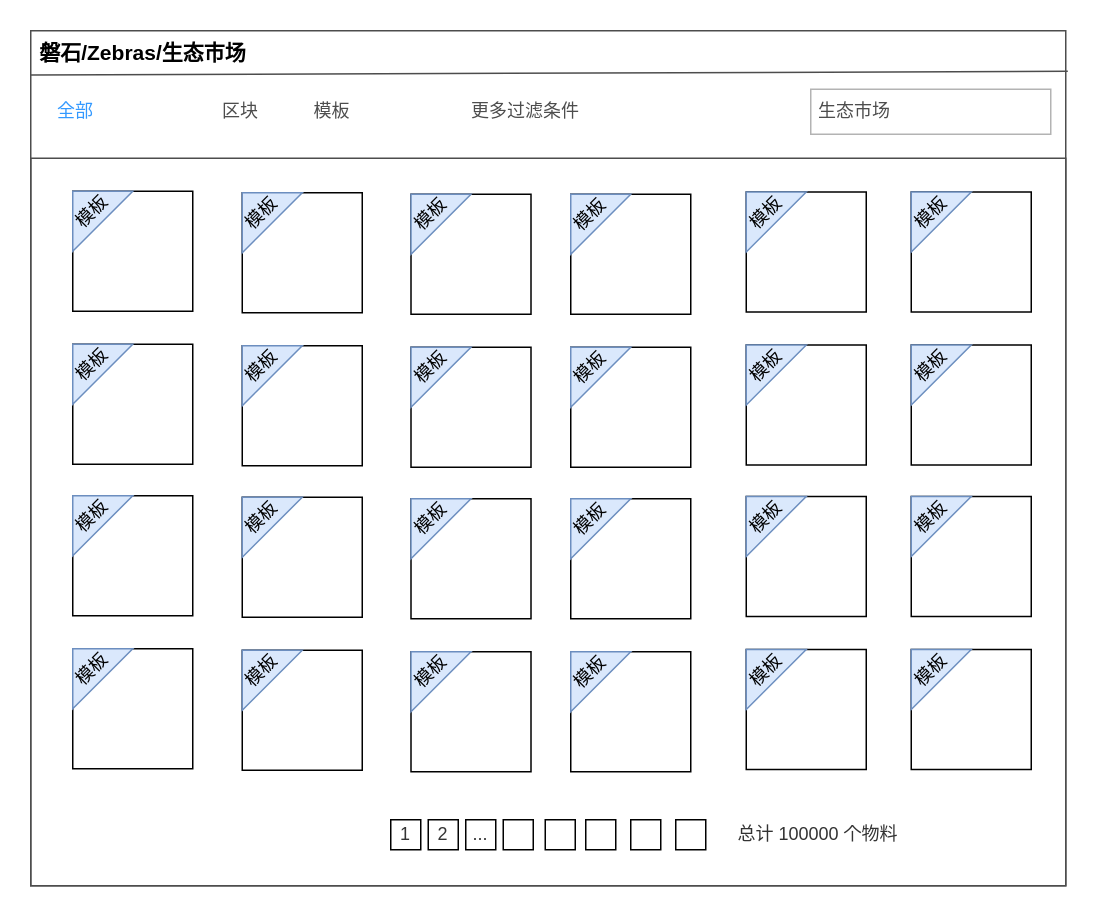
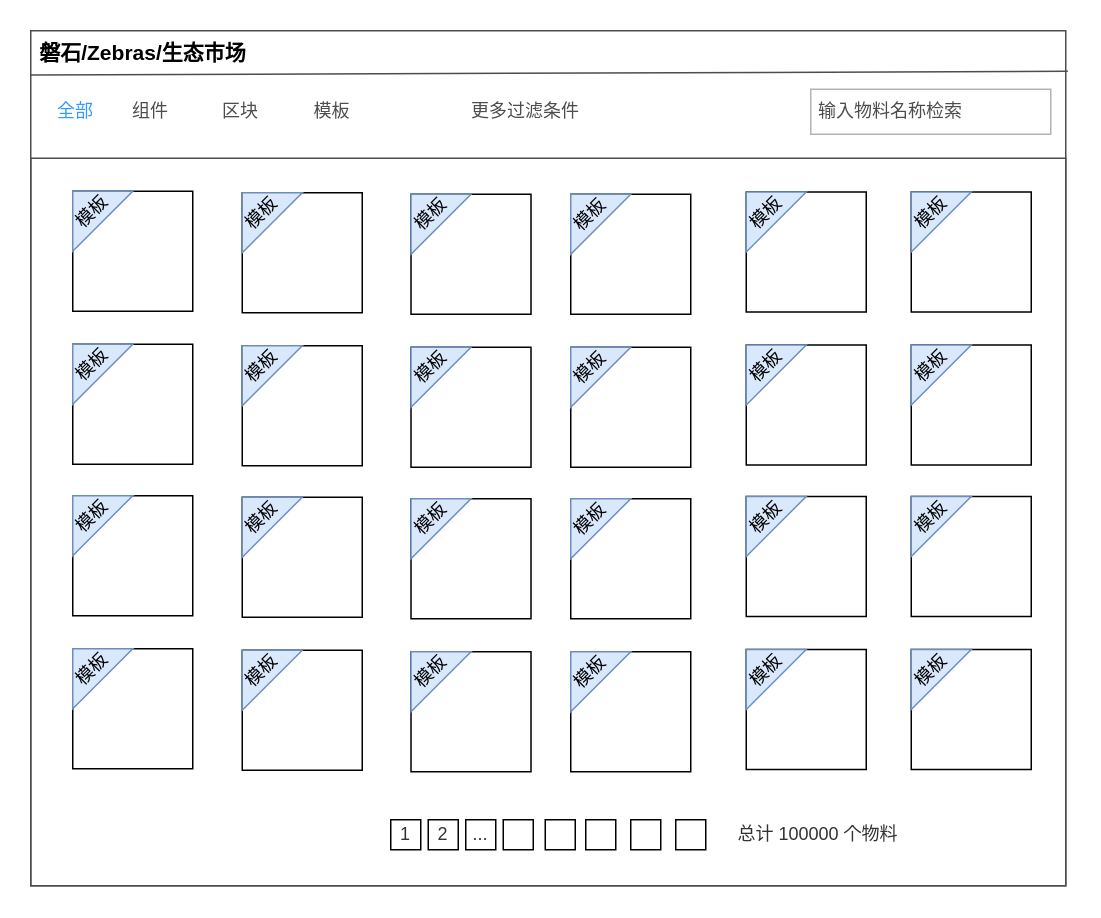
  <mxCell id="0" />
  <mxCell id="1" parent="0" />
  <mxCell id="2" value="" style="rounded=0;whiteSpace=wrap;html=1;fillColor=none;strokeColor=#4D4D4D;shadow=0;" vertex="1" parent="1"><mxGeometry x="20" y="20" width="690" height="570" as="geometry" /></mxCell>
  <mxCell id="3" value="" style="rounded=0;whiteSpace=wrap;html=1;fillColor=none;strokeColor=#4D4D4D;shadow=0;" vertex="1" parent="1"><mxGeometry x="20" y="105" width="690" height="485" as="geometry" /></mxCell>
  <mxCell id="4" value="磐石/Zebras/生态市场" style="text;html=1;align=center;verticalAlign=middle;whiteSpace=wrap;rounded=0;fontSize=14;fontStyle=1;shadow=0;" vertex="1" parent="1"><mxGeometry x="20" y="20" width="150" height="30" as="geometry" /></mxCell>
- <mxCell id="5" value="&lt;font color=&quot;#4d4d4d&quot;&gt;&amp;nbsp;生态市场&lt;/font&gt;" style="text;html=1;align=left;verticalAlign=middle;whiteSpace=wrap;rounded=0;strokeColor=#B3B3B3;shadow=0;" vertex="1" parent="1"><mxGeometry x="540" y="59" width="160" height="30" as="geometry" /></mxCell>
+ <mxCell id="5" value="&lt;font color=&quot;#4d4d4d&quot;&gt;&amp;nbsp;输入物料名称检索&lt;/font&gt;" style="text;html=1;align=left;verticalAlign=middle;whiteSpace=wrap;rounded=0;strokeColor=#B3B3B3;shadow=0;" vertex="1" parent="1"><mxGeometry x="540" y="59" width="160" height="30" as="geometry" /></mxCell>
  <mxCell id="6" value="全部" style="text;html=1;align=center;verticalAlign=middle;whiteSpace=wrap;rounded=0;fontColor=#3399FF;shadow=0;" vertex="1" parent="1"><mxGeometry x="20" y="59" width="60" height="30" as="geometry" /></mxCell>
+ <mxCell id="7" value="组件" style="text;html=1;align=center;verticalAlign=middle;whiteSpace=wrap;rounded=0;fontColor=#4D4D4D;shadow=0;" vertex="1" parent="1"><mxGeometry x="80" y="59" width="40" height="30" as="geometry" /></mxCell>
  <mxCell id="8" value="&lt;font&gt;区块&lt;/font&gt;" style="text;html=1;align=center;verticalAlign=middle;whiteSpace=wrap;rounded=0;shadow=0;fontColor=#4D4D4D;" vertex="1" parent="1"><mxGeometry x="140" y="59" width="40" height="30" as="geometry" /></mxCell>
  <mxCell id="9" value="&lt;font&gt;模板&lt;/font&gt;" style="text;html=1;align=center;verticalAlign=middle;whiteSpace=wrap;rounded=0;shadow=0;fontColor=#4D4D4D;" vertex="1" parent="1"><mxGeometry x="201" y="59" width="40" height="30" as="geometry" /></mxCell>
  <mxCell id="10" value="" style="whiteSpace=wrap;html=1;aspect=fixed;fillColor=none;shadow=0;fontColor=#333333;" vertex="1" parent="1"><mxGeometry x="363" y="546" width="20" height="20" as="geometry" /></mxCell>
  <mxCell id="11" value="" style="whiteSpace=wrap;html=1;aspect=fixed;fillColor=none;shadow=0;fontColor=#333333;" vertex="1" parent="1"><mxGeometry x="335" y="546" width="20" height="20" as="geometry" /></mxCell>
  <mxCell id="12" value="..." style="whiteSpace=wrap;html=1;aspect=fixed;fillColor=none;shadow=0;fontColor=#333333;" vertex="1" parent="1"><mxGeometry x="310" y="546" width="20" height="20" as="geometry" /></mxCell>
  <mxCell id="13" value="2" style="whiteSpace=wrap;html=1;aspect=fixed;fillColor=none;shadow=0;fontColor=#333333;" vertex="1" parent="1"><mxGeometry x="285" y="546" width="20" height="20" as="geometry" /></mxCell>
  <mxCell id="14" value="1" style="whiteSpace=wrap;html=1;aspect=fixed;fillColor=none;shadow=0;fontColor=#333333;" vertex="1" parent="1"><mxGeometry x="260" y="546" width="20" height="20" as="geometry" /></mxCell>
  <mxCell id="15" value="" style="whiteSpace=wrap;html=1;aspect=fixed;fillColor=none;shadow=0;fontColor=#333333;" vertex="1" parent="1"><mxGeometry x="390" y="546" width="20" height="20" as="geometry" /></mxCell>
  <mxCell id="16" value="" style="whiteSpace=wrap;html=1;aspect=fixed;fillColor=none;shadow=0;fontColor=#333333;" vertex="1" parent="1"><mxGeometry x="420" y="546" width="20" height="20" as="geometry" /></mxCell>
  <mxCell id="17" value="" style="whiteSpace=wrap;html=1;aspect=fixed;fillColor=none;shadow=0;fontColor=#333333;" vertex="1" parent="1"><mxGeometry x="450" y="546" width="20" height="20" as="geometry" /></mxCell>
  <mxCell id="18" value="总计 100000 个物料" style="text;html=1;align=center;verticalAlign=middle;whiteSpace=wrap;rounded=0;shadow=0;fontColor=#333333;" vertex="1" parent="1"><mxGeometry x="490" y="541" width="110" height="30" as="geometry" /></mxCell>
  <mxCell id="19" value="" style="endArrow=none;html=1;rounded=0;entryX=1.002;entryY=0.034;entryDx=0;entryDy=0;entryPerimeter=0;exitX=0;exitY=0.75;exitDx=0;exitDy=0;strokeColor=#4D4D4D;shadow=0;" edge="1" parent="1"><mxGeometry width="50" height="50" relative="1" as="geometry"><mxPoint x="20" y="49.5" as="sourcePoint" /><mxPoint x="711.38" y="47.06" as="targetPoint" /></mxGeometry></mxCell>
  <mxCell id="20" value="&lt;font color=&quot;#4d4d4d&quot;&gt;更多过滤条件&lt;/font&gt;" style="text;html=1;align=center;verticalAlign=middle;whiteSpace=wrap;rounded=0;shadow=0;fontColor=#333333;fillColor=none;strokeColor=none;" vertex="1" parent="1"><mxGeometry x="305" y="59" width="90" height="30" as="geometry" /></mxCell>
  <mxCell id="21" value="" style="whiteSpace=wrap;html=1;aspect=fixed;" vertex="1" parent="1"><mxGeometry x="48" y="127" width="80" height="80" as="geometry" /></mxCell>
  <mxCell id="22" value="" style="verticalLabelPosition=bottom;verticalAlign=top;html=1;shape=mxgraph.basic.orthogonal_triangle;direction=south;fillColor=#dae8fc;strokeColor=#6c8ebf;" vertex="1" parent="1"><mxGeometry x="48" y="127" width="40" height="40" as="geometry" /></mxCell>
  <mxCell id="23" value="模板" style="text;html=1;align=center;verticalAlign=middle;whiteSpace=wrap;rounded=0;rotation=-45;" vertex="1" parent="1"><mxGeometry x="31" y="126" width="60" height="30" as="geometry" /></mxCell>
  <mxCell id="24" value="" style="whiteSpace=wrap;html=1;aspect=fixed;" vertex="1" parent="1"><mxGeometry x="161" y="128" width="80" height="80" as="geometry" /></mxCell>
  <mxCell id="25" value="" style="verticalLabelPosition=bottom;verticalAlign=top;html=1;shape=mxgraph.basic.orthogonal_triangle;direction=south;fillColor=#dae8fc;strokeColor=#6c8ebf;" vertex="1" parent="1"><mxGeometry x="161" y="128" width="40" height="40" as="geometry" /></mxCell>
  <mxCell id="26" value="模板" style="text;html=1;align=center;verticalAlign=middle;whiteSpace=wrap;rounded=0;rotation=-45;" vertex="1" parent="1"><mxGeometry x="144" y="127" width="60" height="30" as="geometry" /></mxCell>
  <mxCell id="27" value="" style="whiteSpace=wrap;html=1;aspect=fixed;" vertex="1" parent="1"><mxGeometry x="273.5" y="129" width="80" height="80" as="geometry" /></mxCell>
  <mxCell id="28" value="" style="verticalLabelPosition=bottom;verticalAlign=top;html=1;shape=mxgraph.basic.orthogonal_triangle;direction=south;fillColor=#dae8fc;strokeColor=#6c8ebf;" vertex="1" parent="1"><mxGeometry x="273.5" y="129" width="40" height="40" as="geometry" /></mxCell>
  <mxCell id="29" value="模板" style="text;html=1;align=center;verticalAlign=middle;whiteSpace=wrap;rounded=0;rotation=-45;" vertex="1" parent="1"><mxGeometry x="256.5" y="128" width="60" height="30" as="geometry" /></mxCell>
  <mxCell id="30" value="" style="whiteSpace=wrap;html=1;aspect=fixed;" vertex="1" parent="1"><mxGeometry x="380" y="129" width="80" height="80" as="geometry" /></mxCell>
  <mxCell id="31" value="" style="verticalLabelPosition=bottom;verticalAlign=top;html=1;shape=mxgraph.basic.orthogonal_triangle;direction=south;fillColor=#dae8fc;strokeColor=#6c8ebf;" vertex="1" parent="1"><mxGeometry x="380" y="129" width="40" height="40" as="geometry" /></mxCell>
  <mxCell id="32" value="模板" style="text;html=1;align=center;verticalAlign=middle;whiteSpace=wrap;rounded=0;rotation=-45;" vertex="1" parent="1"><mxGeometry x="363" y="128" width="60" height="30" as="geometry" /></mxCell>
  <mxCell id="33" value="" style="whiteSpace=wrap;html=1;aspect=fixed;" vertex="1" parent="1"><mxGeometry x="497" y="127.5" width="80" height="80" as="geometry" /></mxCell>
  <mxCell id="34" value="" style="verticalLabelPosition=bottom;verticalAlign=top;html=1;shape=mxgraph.basic.orthogonal_triangle;direction=south;fillColor=#dae8fc;strokeColor=#6c8ebf;" vertex="1" parent="1"><mxGeometry x="497" y="127.5" width="40" height="40" as="geometry" /></mxCell>
  <mxCell id="35" value="模板" style="text;html=1;align=center;verticalAlign=middle;whiteSpace=wrap;rounded=0;rotation=-45;" vertex="1" parent="1"><mxGeometry x="480" y="126.5" width="60" height="30" as="geometry" /></mxCell>
  <mxCell id="36" value="" style="whiteSpace=wrap;html=1;aspect=fixed;" vertex="1" parent="1"><mxGeometry x="607" y="127.5" width="80" height="80" as="geometry" /></mxCell>
  <mxCell id="37" value="" style="verticalLabelPosition=bottom;verticalAlign=top;html=1;shape=mxgraph.basic.orthogonal_triangle;direction=south;fillColor=#dae8fc;strokeColor=#6c8ebf;" vertex="1" parent="1"><mxGeometry x="607" y="127.5" width="40" height="40" as="geometry" /></mxCell>
  <mxCell id="38" value="模板" style="text;html=1;align=center;verticalAlign=middle;whiteSpace=wrap;rounded=0;rotation=-45;" vertex="1" parent="1"><mxGeometry x="590" y="126.5" width="60" height="30" as="geometry" /></mxCell>
  <mxCell id="39" value="" style="whiteSpace=wrap;html=1;aspect=fixed;" vertex="1" parent="1"><mxGeometry x="48" y="229" width="80" height="80" as="geometry" /></mxCell>
  <mxCell id="40" value="" style="verticalLabelPosition=bottom;verticalAlign=top;html=1;shape=mxgraph.basic.orthogonal_triangle;direction=south;fillColor=#dae8fc;strokeColor=#6c8ebf;" vertex="1" parent="1"><mxGeometry x="48" y="229" width="40" height="40" as="geometry" /></mxCell>
  <mxCell id="41" value="模板" style="text;html=1;align=center;verticalAlign=middle;whiteSpace=wrap;rounded=0;rotation=-45;" vertex="1" parent="1"><mxGeometry x="31" y="228" width="60" height="30" as="geometry" /></mxCell>
  <mxCell id="42" value="" style="whiteSpace=wrap;html=1;aspect=fixed;" vertex="1" parent="1"><mxGeometry x="161" y="230" width="80" height="80" as="geometry" /></mxCell>
  <mxCell id="43" value="" style="verticalLabelPosition=bottom;verticalAlign=top;html=1;shape=mxgraph.basic.orthogonal_triangle;direction=south;fillColor=#dae8fc;strokeColor=#6c8ebf;" vertex="1" parent="1"><mxGeometry x="161" y="230" width="40" height="40" as="geometry" /></mxCell>
  <mxCell id="44" value="模板" style="text;html=1;align=center;verticalAlign=middle;whiteSpace=wrap;rounded=0;rotation=-45;" vertex="1" parent="1"><mxGeometry x="144" y="229" width="60" height="30" as="geometry" /></mxCell>
  <mxCell id="45" value="" style="whiteSpace=wrap;html=1;aspect=fixed;" vertex="1" parent="1"><mxGeometry x="273.5" y="231" width="80" height="80" as="geometry" /></mxCell>
  <mxCell id="46" value="" style="verticalLabelPosition=bottom;verticalAlign=top;html=1;shape=mxgraph.basic.orthogonal_triangle;direction=south;fillColor=#dae8fc;strokeColor=#6c8ebf;" vertex="1" parent="1"><mxGeometry x="273.5" y="231" width="40" height="40" as="geometry" /></mxCell>
  <mxCell id="47" value="模板" style="text;html=1;align=center;verticalAlign=middle;whiteSpace=wrap;rounded=0;rotation=-45;" vertex="1" parent="1"><mxGeometry x="256.5" y="230" width="60" height="30" as="geometry" /></mxCell>
  <mxCell id="48" value="" style="whiteSpace=wrap;html=1;aspect=fixed;" vertex="1" parent="1"><mxGeometry x="380" y="231" width="80" height="80" as="geometry" /></mxCell>
  <mxCell id="49" value="" style="verticalLabelPosition=bottom;verticalAlign=top;html=1;shape=mxgraph.basic.orthogonal_triangle;direction=south;fillColor=#dae8fc;strokeColor=#6c8ebf;" vertex="1" parent="1"><mxGeometry x="380" y="231" width="40" height="40" as="geometry" /></mxCell>
  <mxCell id="50" value="模板" style="text;html=1;align=center;verticalAlign=middle;whiteSpace=wrap;rounded=0;rotation=-45;" vertex="1" parent="1"><mxGeometry x="363" y="230" width="60" height="30" as="geometry" /></mxCell>
  <mxCell id="51" value="" style="whiteSpace=wrap;html=1;aspect=fixed;" vertex="1" parent="1"><mxGeometry x="497" y="229.5" width="80" height="80" as="geometry" /></mxCell>
  <mxCell id="52" value="" style="verticalLabelPosition=bottom;verticalAlign=top;html=1;shape=mxgraph.basic.orthogonal_triangle;direction=south;fillColor=#dae8fc;strokeColor=#6c8ebf;" vertex="1" parent="1"><mxGeometry x="497" y="229.5" width="40" height="40" as="geometry" /></mxCell>
  <mxCell id="53" value="模板" style="text;html=1;align=center;verticalAlign=middle;whiteSpace=wrap;rounded=0;rotation=-45;" vertex="1" parent="1"><mxGeometry x="480" y="228.5" width="60" height="30" as="geometry" /></mxCell>
  <mxCell id="54" value="" style="whiteSpace=wrap;html=1;aspect=fixed;" vertex="1" parent="1"><mxGeometry x="607" y="229.5" width="80" height="80" as="geometry" /></mxCell>
  <mxCell id="55" value="" style="verticalLabelPosition=bottom;verticalAlign=top;html=1;shape=mxgraph.basic.orthogonal_triangle;direction=south;fillColor=#dae8fc;strokeColor=#6c8ebf;" vertex="1" parent="1"><mxGeometry x="607" y="229.5" width="40" height="40" as="geometry" /></mxCell>
  <mxCell id="56" value="模板" style="text;html=1;align=center;verticalAlign=middle;whiteSpace=wrap;rounded=0;rotation=-45;" vertex="1" parent="1"><mxGeometry x="590" y="228.5" width="60" height="30" as="geometry" /></mxCell>
  <mxCell id="57" value="" style="whiteSpace=wrap;html=1;aspect=fixed;" vertex="1" parent="1"><mxGeometry x="48" y="330" width="80" height="80" as="geometry" /></mxCell>
  <mxCell id="58" value="" style="verticalLabelPosition=bottom;verticalAlign=top;html=1;shape=mxgraph.basic.orthogonal_triangle;direction=south;fillColor=#dae8fc;strokeColor=#6c8ebf;" vertex="1" parent="1"><mxGeometry x="48" y="330" width="40" height="40" as="geometry" /></mxCell>
  <mxCell id="59" value="模板" style="text;html=1;align=center;verticalAlign=middle;whiteSpace=wrap;rounded=0;rotation=-45;" vertex="1" parent="1"><mxGeometry x="31" y="329" width="60" height="30" as="geometry" /></mxCell>
  <mxCell id="60" value="" style="whiteSpace=wrap;html=1;aspect=fixed;" vertex="1" parent="1"><mxGeometry x="161" y="331" width="80" height="80" as="geometry" /></mxCell>
  <mxCell id="61" value="" style="verticalLabelPosition=bottom;verticalAlign=top;html=1;shape=mxgraph.basic.orthogonal_triangle;direction=south;fillColor=#dae8fc;strokeColor=#6c8ebf;" vertex="1" parent="1"><mxGeometry x="161" y="331" width="40" height="40" as="geometry" /></mxCell>
  <mxCell id="62" value="模板" style="text;html=1;align=center;verticalAlign=middle;whiteSpace=wrap;rounded=0;rotation=-45;" vertex="1" parent="1"><mxGeometry x="144" y="330" width="60" height="30" as="geometry" /></mxCell>
  <mxCell id="63" value="" style="whiteSpace=wrap;html=1;aspect=fixed;" vertex="1" parent="1"><mxGeometry x="273.5" y="332" width="80" height="80" as="geometry" /></mxCell>
  <mxCell id="64" value="" style="verticalLabelPosition=bottom;verticalAlign=top;html=1;shape=mxgraph.basic.orthogonal_triangle;direction=south;fillColor=#dae8fc;strokeColor=#6c8ebf;" vertex="1" parent="1"><mxGeometry x="273.5" y="332" width="40" height="40" as="geometry" /></mxCell>
  <mxCell id="65" value="模板" style="text;html=1;align=center;verticalAlign=middle;whiteSpace=wrap;rounded=0;rotation=-45;" vertex="1" parent="1"><mxGeometry x="256.5" y="331" width="60" height="30" as="geometry" /></mxCell>
  <mxCell id="66" value="" style="whiteSpace=wrap;html=1;aspect=fixed;" vertex="1" parent="1"><mxGeometry x="380" y="332" width="80" height="80" as="geometry" /></mxCell>
  <mxCell id="67" value="" style="verticalLabelPosition=bottom;verticalAlign=top;html=1;shape=mxgraph.basic.orthogonal_triangle;direction=south;fillColor=#dae8fc;strokeColor=#6c8ebf;" vertex="1" parent="1"><mxGeometry x="380" y="332" width="40" height="40" as="geometry" /></mxCell>
  <mxCell id="68" value="模板" style="text;html=1;align=center;verticalAlign=middle;whiteSpace=wrap;rounded=0;rotation=-45;" vertex="1" parent="1"><mxGeometry x="363" y="331" width="60" height="30" as="geometry" /></mxCell>
  <mxCell id="69" value="" style="whiteSpace=wrap;html=1;aspect=fixed;" vertex="1" parent="1"><mxGeometry x="497" y="330.5" width="80" height="80" as="geometry" /></mxCell>
  <mxCell id="70" value="" style="verticalLabelPosition=bottom;verticalAlign=top;html=1;shape=mxgraph.basic.orthogonal_triangle;direction=south;fillColor=#dae8fc;strokeColor=#6c8ebf;" vertex="1" parent="1"><mxGeometry x="497" y="330.5" width="40" height="40" as="geometry" /></mxCell>
  <mxCell id="71" value="模板" style="text;html=1;align=center;verticalAlign=middle;whiteSpace=wrap;rounded=0;rotation=-45;" vertex="1" parent="1"><mxGeometry x="480" y="329.5" width="60" height="30" as="geometry" /></mxCell>
  <mxCell id="72" value="" style="whiteSpace=wrap;html=1;aspect=fixed;" vertex="1" parent="1"><mxGeometry x="607" y="330.5" width="80" height="80" as="geometry" /></mxCell>
  <mxCell id="73" value="" style="verticalLabelPosition=bottom;verticalAlign=top;html=1;shape=mxgraph.basic.orthogonal_triangle;direction=south;fillColor=#dae8fc;strokeColor=#6c8ebf;" vertex="1" parent="1"><mxGeometry x="607" y="330.5" width="40" height="40" as="geometry" /></mxCell>
  <mxCell id="74" value="模板" style="text;html=1;align=center;verticalAlign=middle;whiteSpace=wrap;rounded=0;rotation=-45;" vertex="1" parent="1"><mxGeometry x="590" y="329.5" width="60" height="30" as="geometry" /></mxCell>
  <mxCell id="75" value="" style="whiteSpace=wrap;html=1;aspect=fixed;" vertex="1" parent="1"><mxGeometry x="48" y="432" width="80" height="80" as="geometry" /></mxCell>
  <mxCell id="76" value="" style="verticalLabelPosition=bottom;verticalAlign=top;html=1;shape=mxgraph.basic.orthogonal_triangle;direction=south;fillColor=#dae8fc;strokeColor=#6c8ebf;" vertex="1" parent="1"><mxGeometry x="48" y="432" width="40" height="40" as="geometry" /></mxCell>
  <mxCell id="77" value="模板" style="text;html=1;align=center;verticalAlign=middle;whiteSpace=wrap;rounded=0;rotation=-45;" vertex="1" parent="1"><mxGeometry x="31" y="431" width="60" height="30" as="geometry" /></mxCell>
  <mxCell id="78" value="" style="whiteSpace=wrap;html=1;aspect=fixed;" vertex="1" parent="1"><mxGeometry x="161" y="433" width="80" height="80" as="geometry" /></mxCell>
  <mxCell id="79" value="" style="verticalLabelPosition=bottom;verticalAlign=top;html=1;shape=mxgraph.basic.orthogonal_triangle;direction=south;fillColor=#dae8fc;strokeColor=#6c8ebf;" vertex="1" parent="1"><mxGeometry x="161" y="433" width="40" height="40" as="geometry" /></mxCell>
  <mxCell id="80" value="模板" style="text;html=1;align=center;verticalAlign=middle;whiteSpace=wrap;rounded=0;rotation=-45;" vertex="1" parent="1"><mxGeometry x="144" y="432" width="60" height="30" as="geometry" /></mxCell>
  <mxCell id="81" value="" style="whiteSpace=wrap;html=1;aspect=fixed;" vertex="1" parent="1"><mxGeometry x="273.5" y="434" width="80" height="80" as="geometry" /></mxCell>
  <mxCell id="82" value="" style="verticalLabelPosition=bottom;verticalAlign=top;html=1;shape=mxgraph.basic.orthogonal_triangle;direction=south;fillColor=#dae8fc;strokeColor=#6c8ebf;" vertex="1" parent="1"><mxGeometry x="273.5" y="434" width="40" height="40" as="geometry" /></mxCell>
  <mxCell id="83" value="模板" style="text;html=1;align=center;verticalAlign=middle;whiteSpace=wrap;rounded=0;rotation=-45;" vertex="1" parent="1"><mxGeometry x="256.5" y="433" width="60" height="30" as="geometry" /></mxCell>
  <mxCell id="84" value="" style="whiteSpace=wrap;html=1;aspect=fixed;" vertex="1" parent="1"><mxGeometry x="380" y="434" width="80" height="80" as="geometry" /></mxCell>
  <mxCell id="85" value="" style="verticalLabelPosition=bottom;verticalAlign=top;html=1;shape=mxgraph.basic.orthogonal_triangle;direction=south;fillColor=#dae8fc;strokeColor=#6c8ebf;" vertex="1" parent="1"><mxGeometry x="380" y="434" width="40" height="40" as="geometry" /></mxCell>
  <mxCell id="86" value="模板" style="text;html=1;align=center;verticalAlign=middle;whiteSpace=wrap;rounded=0;rotation=-45;" vertex="1" parent="1"><mxGeometry x="363" y="433" width="60" height="30" as="geometry" /></mxCell>
  <mxCell id="87" value="" style="whiteSpace=wrap;html=1;aspect=fixed;" vertex="1" parent="1"><mxGeometry x="497" y="432.5" width="80" height="80" as="geometry" /></mxCell>
  <mxCell id="88" value="" style="verticalLabelPosition=bottom;verticalAlign=top;html=1;shape=mxgraph.basic.orthogonal_triangle;direction=south;fillColor=#dae8fc;strokeColor=#6c8ebf;" vertex="1" parent="1"><mxGeometry x="497" y="432.5" width="40" height="40" as="geometry" /></mxCell>
  <mxCell id="89" value="模板" style="text;html=1;align=center;verticalAlign=middle;whiteSpace=wrap;rounded=0;rotation=-45;" vertex="1" parent="1"><mxGeometry x="480" y="431.5" width="60" height="30" as="geometry" /></mxCell>
  <mxCell id="90" value="" style="whiteSpace=wrap;html=1;aspect=fixed;" vertex="1" parent="1"><mxGeometry x="607" y="432.5" width="80" height="80" as="geometry" /></mxCell>
  <mxCell id="91" value="" style="verticalLabelPosition=bottom;verticalAlign=top;html=1;shape=mxgraph.basic.orthogonal_triangle;direction=south;fillColor=#dae8fc;strokeColor=#6c8ebf;" vertex="1" parent="1"><mxGeometry x="607" y="432.5" width="40" height="40" as="geometry" /></mxCell>
  <mxCell id="92" value="模板" style="text;html=1;align=center;verticalAlign=middle;whiteSpace=wrap;rounded=0;rotation=-45;" vertex="1" parent="1"><mxGeometry x="590" y="431.5" width="60" height="30" as="geometry" /></mxCell>
